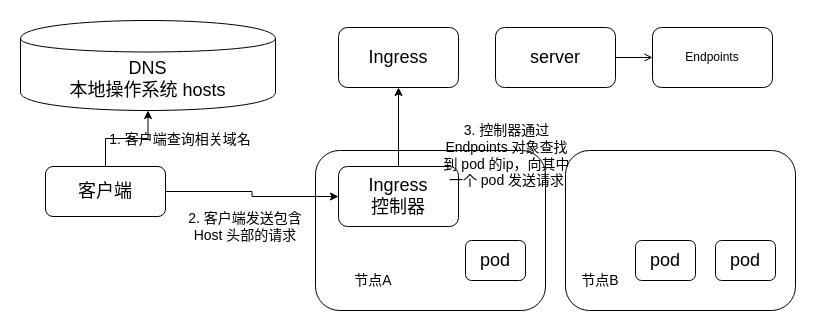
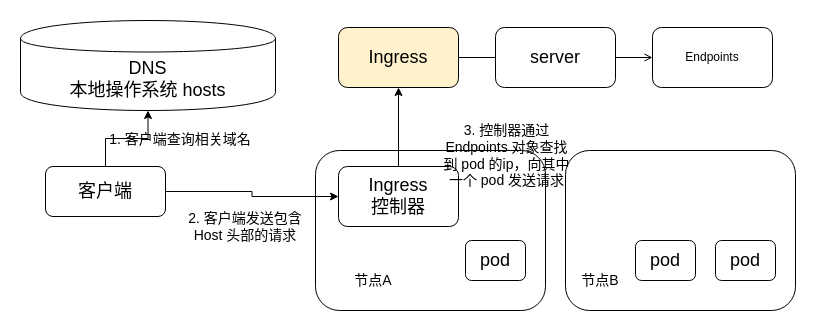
  <mxCell id="0" />
  <mxCell id="1" parent="0" />
  <mxCell id="2" value="" style="rounded=1;whiteSpace=wrap;html=1;" vertex="1" parent="1"><mxGeometry x="565" y="150" width="230" height="160" as="geometry" /></mxCell>
  <mxCell id="3" value="" style="rounded=1;whiteSpace=wrap;html=1;" vertex="1" parent="1"><mxGeometry x="315" y="150" width="230" height="160" as="geometry" /></mxCell>
  <mxCell id="4" value="&lt;font style=&quot;font-size: 18px&quot;&gt;DNS&lt;br&gt;本地操作系统 hosts&lt;/font&gt;&lt;br&gt;" style="shape=cylinder;whiteSpace=wrap;html=1;boundedLbl=1;backgroundOutline=1;" vertex="1" parent="1"><mxGeometry x="20" y="20" width="255" height="90" as="geometry" /></mxCell>
  <mxCell id="5" style="edgeStyle=orthogonalEdgeStyle;rounded=0;orthogonalLoop=1;jettySize=auto;html=1;entryX=0.5;entryY=1;entryDx=0;entryDy=0;" edge="1" parent="1" source="7" target="4"><mxGeometry relative="1" as="geometry" /></mxCell>
  <mxCell id="6" style="edgeStyle=orthogonalEdgeStyle;rounded=0;orthogonalLoop=1;jettySize=auto;html=1;entryX=0;entryY=0.5;entryDx=0;entryDy=0;" edge="1" parent="1" source="7" target="13"><mxGeometry relative="1" as="geometry" /></mxCell>
  <mxCell id="7" value="&lt;font style=&quot;font-size: 18px&quot;&gt;客户端&lt;/font&gt;" style="rounded=1;whiteSpace=wrap;html=1;" vertex="1" parent="1"><mxGeometry x="45" y="166" width="120" height="50" as="geometry" /></mxCell>
  <mxCell id="8" value="&lt;font style=&quot;font-size: 14px&quot;&gt;1. 客户端查询相关域名&lt;/font&gt;" style="text;html=1;strokeColor=none;fillColor=none;align=center;verticalAlign=middle;whiteSpace=wrap;rounded=0;" vertex="1" parent="1"><mxGeometry x="105" y="129" width="150" height="20" as="geometry" /></mxCell>
  <mxCell id="9" value="&lt;font style=&quot;font-size: 18px&quot;&gt;pod&lt;/font&gt;" style="rounded=1;whiteSpace=wrap;html=1;" vertex="1" parent="1"><mxGeometry x="465" y="240" width="60" height="40" as="geometry" /></mxCell>
  <mxCell id="10" value="&lt;font style=&quot;font-size: 18px&quot;&gt;pod&lt;/font&gt;" style="rounded=1;whiteSpace=wrap;html=1;" vertex="1" parent="1"><mxGeometry x="715" y="240" width="60" height="40" as="geometry" /></mxCell>
  <mxCell id="11" value="&lt;font style=&quot;font-size: 18px&quot;&gt;pod&lt;/font&gt;" style="rounded=1;whiteSpace=wrap;html=1;" vertex="1" parent="1"><mxGeometry x="635" y="240" width="60" height="40" as="geometry" /></mxCell>
  <mxCell id="12" style="edgeStyle=orthogonalEdgeStyle;rounded=0;orthogonalLoop=1;jettySize=auto;html=1;entryX=0.5;entryY=1;entryDx=0;entryDy=0;" edge="1" parent="1" source="13" target="17"><mxGeometry relative="1" as="geometry" /></mxCell>
  <mxCell id="13" value="&lt;font style=&quot;font-size: 18px&quot;&gt;Ingress &lt;br&gt;控制器&lt;/font&gt;" style="rounded=1;whiteSpace=wrap;html=1;" vertex="1" parent="1"><mxGeometry x="338" y="166" width="120" height="60" as="geometry" /></mxCell>
  <mxCell id="14" value="&lt;font style=&quot;font-size: 14px&quot;&gt;2. 客户端发送包含Host 头部的请求&lt;/font&gt;" style="text;html=1;strokeColor=none;fillColor=none;align=center;verticalAlign=middle;whiteSpace=wrap;rounded=0;" vertex="1" parent="1"><mxGeometry x="185" y="201" width="120" height="50" as="geometry" /></mxCell>
  <mxCell id="15" value="&lt;font style=&quot;font-size: 14px&quot;&gt;节点A&lt;/font&gt;" style="text;html=1;strokeColor=none;fillColor=none;align=center;verticalAlign=middle;whiteSpace=wrap;rounded=0;" vertex="1" parent="1"><mxGeometry x="348" y="270" width="50" height="20" as="geometry" /></mxCell>
  <mxCell id="16" value="&lt;font style=&quot;font-size: 14px&quot;&gt;节点B&lt;/font&gt;" style="text;html=1;strokeColor=none;fillColor=none;align=center;verticalAlign=middle;whiteSpace=wrap;rounded=0;" vertex="1" parent="1"><mxGeometry x="575" y="270" width="50" height="20" as="geometry" /></mxCell>
- <mxCell id="17" value="&lt;font style=&quot;font-size: 18px&quot;&gt;Ingress&lt;/font&gt;" style="rounded=1;whiteSpace=wrap;html=1;" vertex="1" parent="1"><mxGeometry x="338" y="27" width="120" height="60" as="geometry" /></mxCell>
+ <mxCell id="17" value="&lt;font style=&quot;font-size: 18px&quot;&gt;Ingress&lt;/font&gt;" style="rounded=1;whiteSpace=wrap;html=1;fillColor=#fff2cc;" vertex="1" parent="1"><mxGeometry x="338" y="27" width="120" height="60" as="geometry" /></mxCell>
  <mxCell id="18" value="&lt;font style=&quot;font-size: 18px&quot;&gt;server&lt;/font&gt;" style="rounded=1;whiteSpace=wrap;html=1;" vertex="1" parent="1"><mxGeometry x="495" y="27" width="120" height="60" as="geometry" /></mxCell>
  <mxCell id="19" value="Endpoints" style="rounded=1;whiteSpace=wrap;html=1;" vertex="1" parent="1"><mxGeometry x="652" y="27" width="120" height="60" as="geometry" /></mxCell>
+ <mxCell id="20" value="" style="endArrow=none;html=1;exitX=1;exitY=0.5;exitDx=0;exitDy=0;" edge="1" parent="1" source="17" target="18"><mxGeometry width="50" height="50" relative="1" as="geometry"><mxPoint x="505" y="0" as="sourcePoint" /><mxPoint x="555" y="-50" as="targetPoint" /></mxGeometry></mxCell>
  <mxCell id="21" value="" style="endArrow=open;html=1;exitX=1;exitY=0.5;exitDx=0;exitDy=0;entryX=0;entryY=0.5;entryDx=0;entryDy=0;" edge="1" parent="1" source="18" target="19"><mxGeometry width="50" height="50" relative="1" as="geometry"><mxPoint x="625" y="-10" as="sourcePoint" /><mxPoint x="675" y="-60" as="targetPoint" /></mxGeometry></mxCell>
  <mxCell id="22" value="&lt;font style=&quot;font-size: 14px&quot;&gt;3. 控制器通过 Endpoints 对象查找到 pod 的ip，向其中一个 pod 发送请求&lt;/font&gt;" style="text;html=1;strokeColor=none;fillColor=none;align=center;verticalAlign=middle;whiteSpace=wrap;rounded=0;" vertex="1" parent="1"><mxGeometry x="438" y="120" width="137" height="70" as="geometry" /></mxCell>
